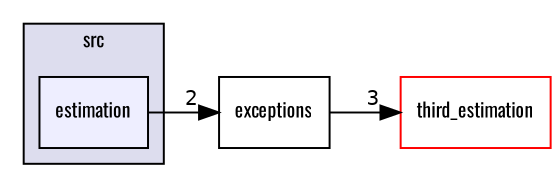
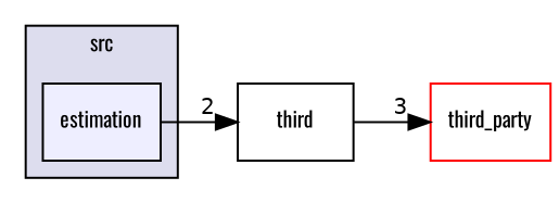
  digraph {
    compound=true
    fontname=Oswald
    rankdir=LR
    node [fontname=Oswald fontsize=10 shape=box style=filled]
    edge [fontname=Oswald labeldistance=1.5 labelfontname=Helvetica labelfontsize=10]
    n1 [fillcolor="#eeeeff" label=estimation pencolor=black]
-   n2 [label=exceptions style=""]
-   n3 [color=red fillcolor=white label=third_estimation]
+   n2 [label=third style=""]
+   n3 [color=red fillcolor=white label=third_party]
    subgraph cluster_1 {
      bgcolor="#ddddee"
      fontsize=10
      label=src
      pencolor=black
      n1
    }
    n1 -> n2 [headlabel=2]
    n2 -> n3 [headlabel=3]
  }
